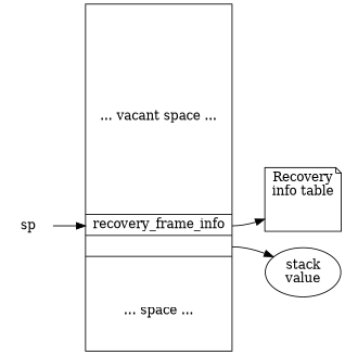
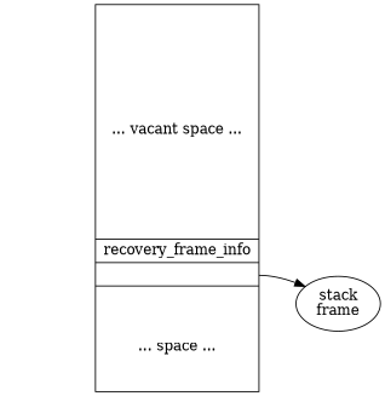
  digraph {
    rankdir=LR
-   sp [shape=plaintext]
    n2 [label="      \n\n\n\n\n\n\n... vacant space ...\n\n\n\n\n\n\n|      <cf>recovery_frame_info |      <sv> |      \n\n\n ... space ... \n\n\n      " shape=record]
-   n3 [label="Recovery\ninfo table\n\n\n" shape=note]
-   n4 [label="stack\nvalue" shape=oval]
-   sp -> n2 [headport=cf]
-   n2 -> n3 [tailport=cf]
+   n4 [label="stack\nframe" shape=oval]
    n2 -> n4 [tailport=sv]
  }
